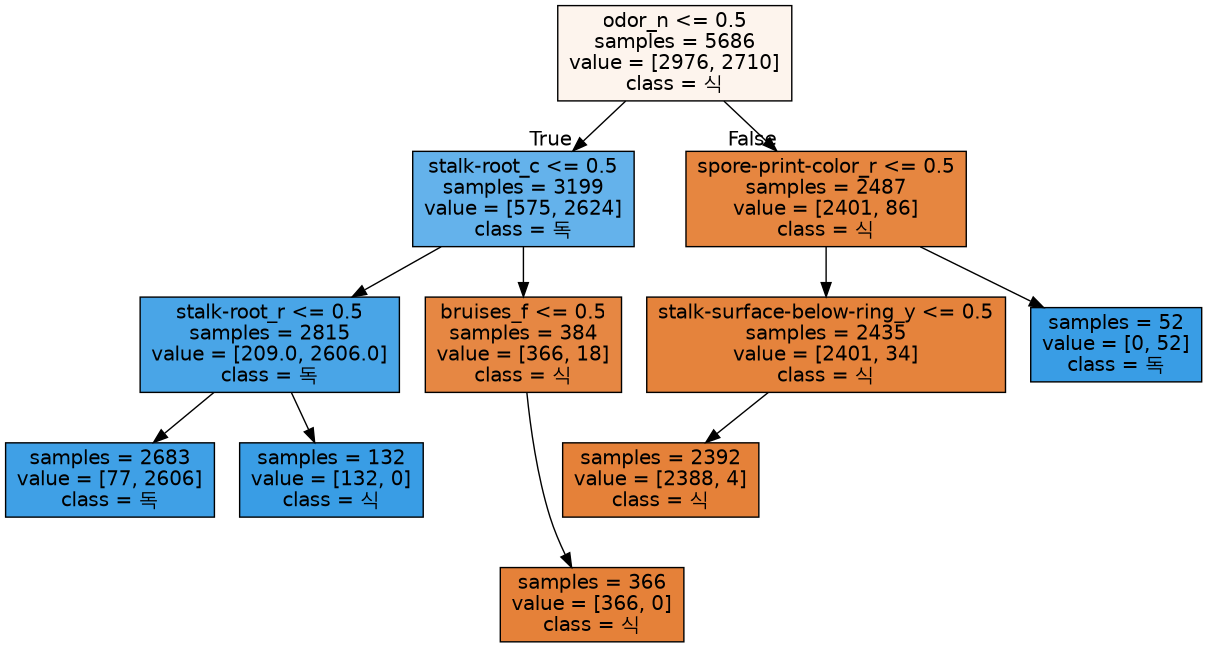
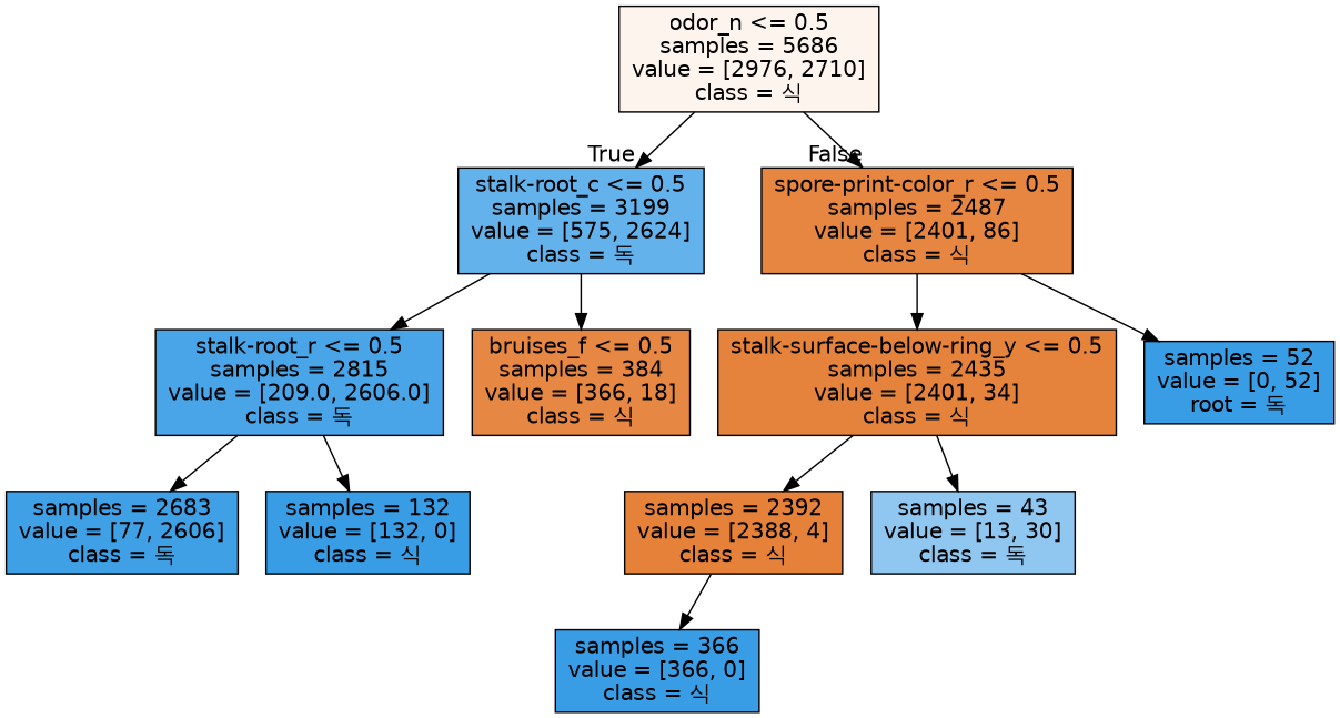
  digraph {
    node [color=black fillcolor="#399de5" fontname=helvetica shape=box style=filled]
    edge [fontname=helvetica]
    n1 [fillcolor="#fdf4ed" label="odor_n <= 0.5\nsamples = 5686\nvalue = [2976, 2710]\nclass = 식"]
    n2 [fillcolor="#64b2eb" label="stalk-root_c <= 0.5\nsamples = 3199\nvalue = [575, 2624]\nclass = 독"]
    n3 [fillcolor="#e68640" label="spore-print-color_r <= 0.5\nsamples = 2487\nvalue = [2401, 86]\nclass = 식"]
    n4 [fillcolor="#49a5e7" label="stalk-root_r <= 0.5\nsamples = 2815\nvalue = [209.0, 2606.0]\nclass = 독"]
    n5 [fillcolor="#e68743" label="bruises_f <= 0.5\nsamples = 384\nvalue = [366, 18]\nclass = 식"]
    n6 [fillcolor="#e5833c" label="stalk-surface-below-ring_y <= 0.5\nsamples = 2435\nvalue = [2401, 34]\nclass = 식"]
-   n7 [label="samples = 52\nvalue = [0, 52]\nclass = 독"]
+   n7 [label="samples = 52\nvalue = [0, 52]\nroot = 독"]
    n8 [fillcolor="#3fa0e6" label="samples = 2683\nvalue = [77, 2606]\nclass = 독"]
    n9 [label="samples = 132\nvalue = [132, 0]\nclass = 식"]
-   n10 [fillcolor="#e58139" label="samples = 366\nvalue = [366, 0]\nclass = 식"]
+   n10 [label="samples = 366\nvalue = [366, 0]\nclass = 식"]
    n11 [fillcolor="#e58139" label="samples = 2392\nvalue = [2388, 4]\nclass = 식"]
+   n12 [fillcolor="#8fc7f0" label="samples = 43\nvalue = [13, 30]\nclass = 독"]
    n1 -> n2 [headlabel=True labelangle=45 labeldistance=2.5]
    n1 -> n3 [headlabel=False labelangle=-45 labeldistance=2.5]
    n2 -> n4
    n2 -> n5
    n3 -> n6
    n3 -> n7
    n4 -> n8
    n4 -> n9
-   n5 -> n10
+   n11 -> n10
    n6 -> n11
+   n6 -> n12
  }
